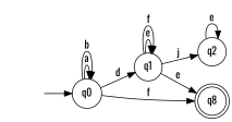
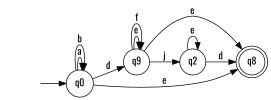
  digraph {
    fontname=Oswald
    rankdir=LR
    node [fontname=Oswald shape=circle]
    edge [fontname=Oswald]
    q0
-   q1
+   q1 [label=q9]
    n3 [label=q8 shape=doublecircle]
    q2
    "" [shape=none]
    q0 -> q0 [label=a]
    q0 -> q0 [label=b]
    q0 -> q1 [label=d]
-   q0 -> n3 [label=f]
+   q0 -> n3 [label=e]
    q1 -> q1 [label=e]
    q1 -> q1 [label=f]
    q1 -> n3 [label=e]
    q1 -> q2 [label=j]
+   q2 -> n3 [label=d]
    q2 -> q2 [label=e]
    "" -> q0
  }
